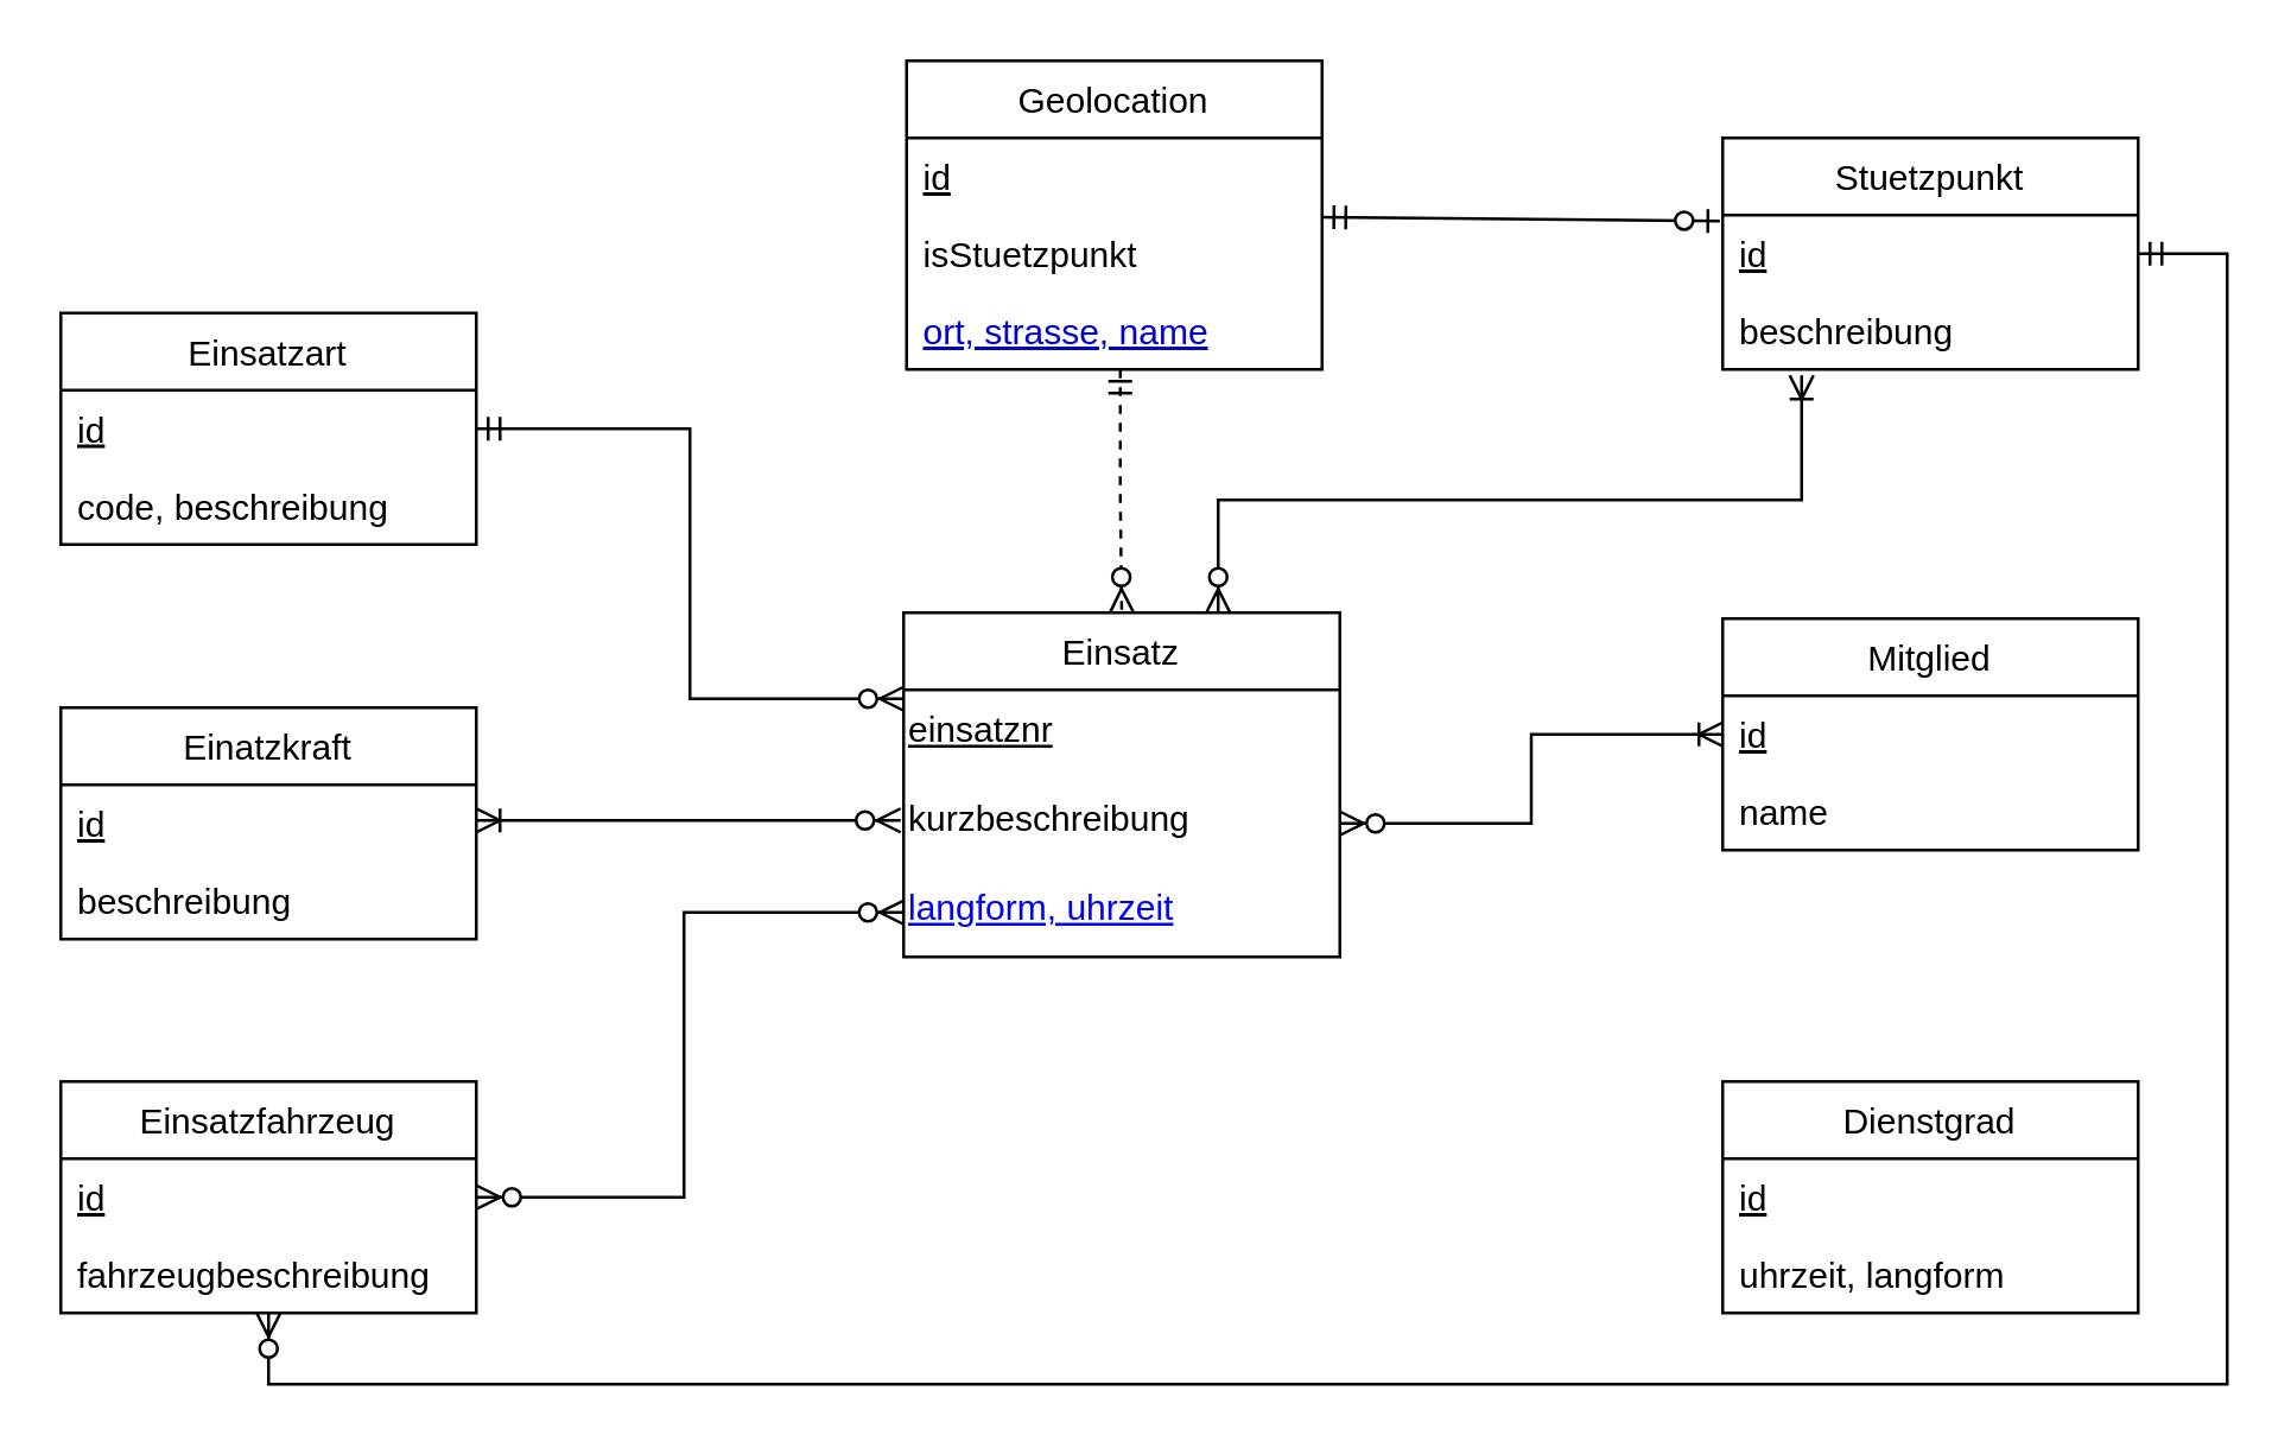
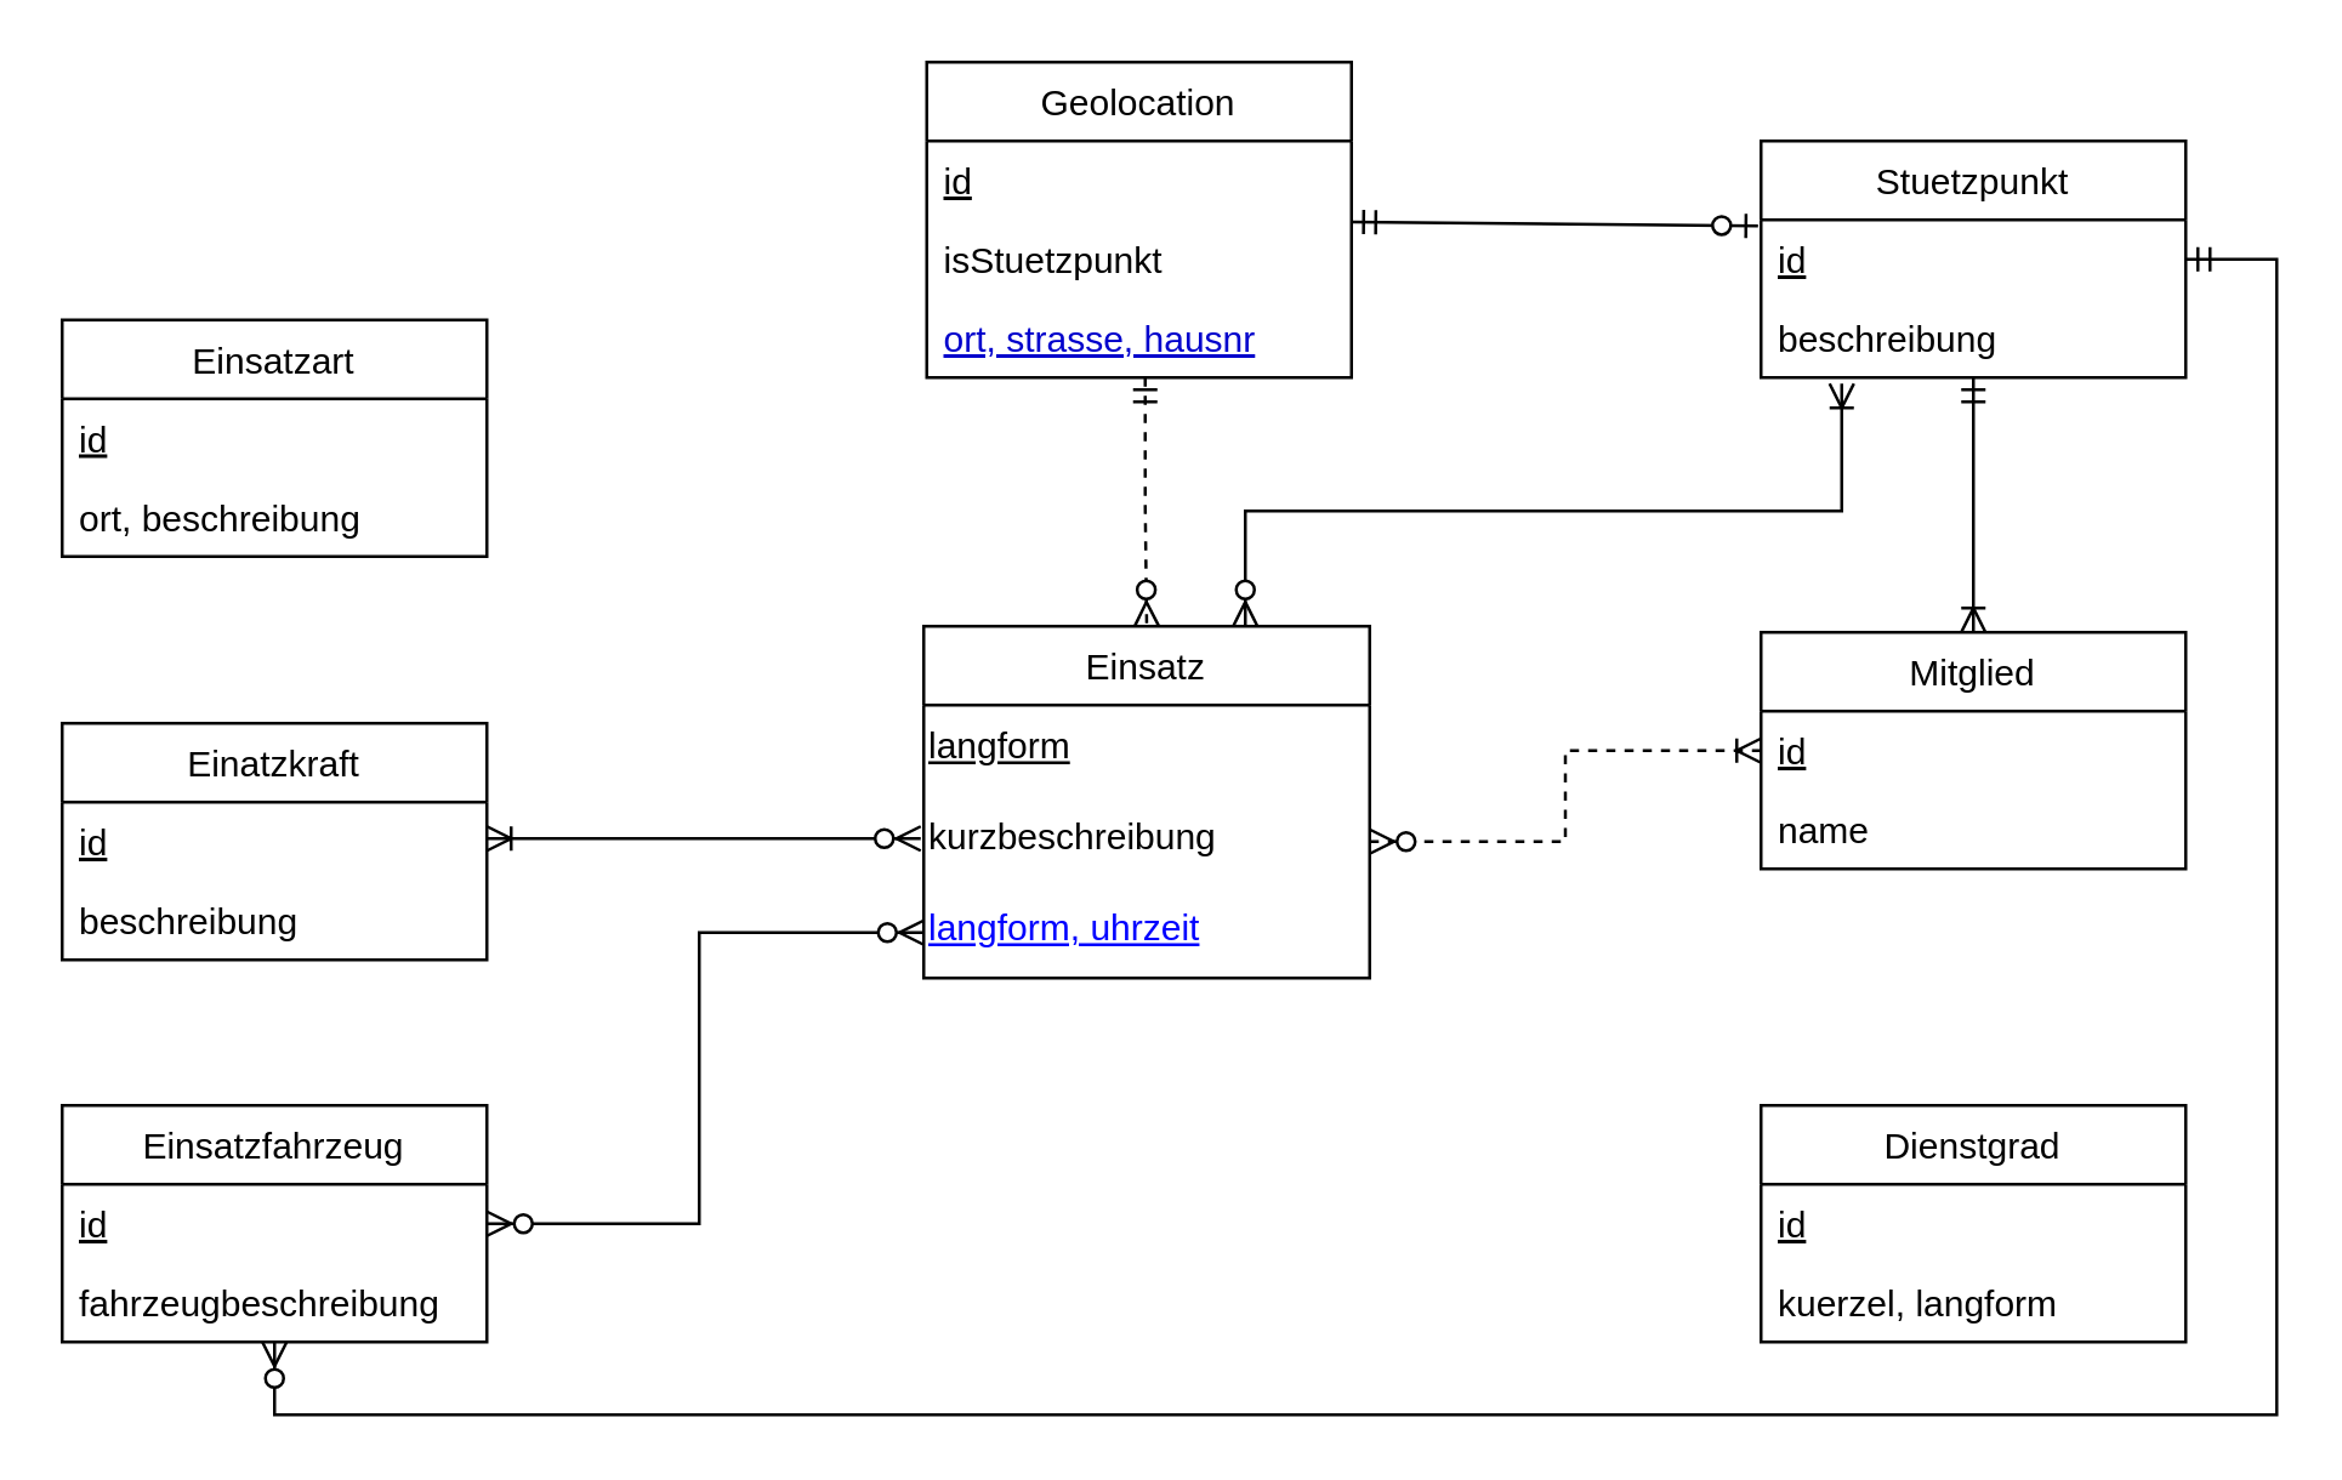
  <mxCell id="0" />
  <mxCell id="1" parent="0" />
  <mxCell id="2" style="edgeStyle=orthogonalEdgeStyle;rounded=0;orthogonalLoop=1;jettySize=auto;html=1;entryX=0;entryY=0.5;entryDx=0;entryDy=0;startArrow=ERzeroToMany;startFill=1;endArrow=ERzeroToMany;endFill=1;" parent="1" source="4" edge="1"><mxGeometry relative="1" as="geometry"><Array as="points"><mxPoint x="230" y="403" /><mxPoint x="230" y="307" /></Array><mxPoint x="304" y="307" as="targetPoint" /></mxGeometry></mxCell>
  <mxCell id="3" style="edgeStyle=orthogonalEdgeStyle;rounded=0;orthogonalLoop=1;jettySize=auto;html=1;entryX=1;entryY=0.5;entryDx=0;entryDy=0;endArrow=ERmandOne;endFill=0;startArrow=ERzeroToMany;startFill=1;" parent="1" source="4" target="8" edge="1"><mxGeometry relative="1" as="geometry"><Array as="points"><mxPoint x="90" y="466" /><mxPoint x="750" y="466" /><mxPoint x="750" y="85" /></Array></mxGeometry></mxCell>
  <mxCell id="4" value="Einsatzfahrzeug" style="swimlane;fontStyle=0;childLayout=stackLayout;horizontal=1;startSize=26;fillColor=none;horizontalStack=0;resizeParent=1;resizeParentMax=0;resizeLast=0;collapsible=1;marginBottom=0;" parent="1" vertex="1"><mxGeometry x="20" y="364" width="140" height="78" as="geometry" /></mxCell>
  <mxCell id="5" value="id" style="text;strokeColor=none;fillColor=none;align=left;verticalAlign=top;spacingLeft=4;spacingRight=4;overflow=hidden;rotatable=0;points=[[0,0.5],[1,0.5]];portConstraint=eastwest;fontStyle=4" parent="4" vertex="1"><mxGeometry y="26" width="140" height="26" as="geometry" /></mxCell>
  <mxCell id="6" value="fahrzeugbeschreibung" style="text;strokeColor=none;fillColor=none;align=left;verticalAlign=top;spacingLeft=4;spacingRight=4;overflow=hidden;rotatable=0;points=[[0,0.5],[1,0.5]];portConstraint=eastwest;" parent="4" vertex="1"><mxGeometry y="52" width="140" height="26" as="geometry" /></mxCell>
  <mxCell id="7" value="Stuetzpunkt" style="swimlane;fontStyle=0;childLayout=stackLayout;horizontal=1;startSize=26;fillColor=none;horizontalStack=0;resizeParent=1;resizeParentMax=0;resizeLast=0;collapsible=1;marginBottom=0;" parent="1" vertex="1"><mxGeometry x="580" y="46" width="140" height="78" as="geometry" /></mxCell>
  <mxCell id="8" value="id" style="text;strokeColor=none;fillColor=none;align=left;verticalAlign=top;spacingLeft=4;spacingRight=4;overflow=hidden;rotatable=0;points=[[0,0.5],[1,0.5]];portConstraint=eastwest;fontStyle=4" parent="7" vertex="1"><mxGeometry y="26" width="140" height="26" as="geometry" /></mxCell>
  <mxCell id="9" value="beschreibung" style="text;strokeColor=none;fillColor=none;align=left;verticalAlign=top;spacingLeft=4;spacingRight=4;overflow=hidden;rotatable=0;points=[[0,0.5],[1,0.5]];portConstraint=eastwest;" parent="7" vertex="1"><mxGeometry y="52" width="140" height="26" as="geometry" /></mxCell>
  <mxCell id="10" value="Einsatz" style="swimlane;fontStyle=0;childLayout=stackLayout;horizontal=1;startSize=26;fillColor=none;horizontalStack=0;resizeParent=1;resizeParentMax=0;resizeLast=0;collapsible=1;marginBottom=0;" parent="1" vertex="1"><mxGeometry x="304" y="206" width="147" height="116" as="geometry" /></mxCell>
- <mxCell id="11" value="&lt;u&gt;einsatznr&lt;/u&gt;" style="text;html=1;" parent="10" vertex="1"><mxGeometry y="26" width="147" height="30" as="geometry" /></mxCell>
+ <mxCell id="11" value="&lt;u&gt;langform&lt;/u&gt;" style="text;html=1;" parent="10" vertex="1"><mxGeometry y="26" width="147" height="30" as="geometry" /></mxCell>
  <mxCell id="12" value="kurzbeschreibung" style="text;html=1;" parent="10" vertex="1"><mxGeometry y="56" width="147" height="30" as="geometry" /></mxCell>
  <mxCell id="13" value="&lt;font color=&quot;#0000FF&quot;&gt;&lt;u&gt;langform, uhrzeit&lt;/u&gt;&lt;/font&gt;" style="text;html=1;" parent="10" vertex="1"><mxGeometry y="86" width="147" height="30" as="geometry" /></mxCell>
  <mxCell id="14" style="edgeStyle=orthogonalEdgeStyle;rounded=0;orthogonalLoop=1;jettySize=auto;html=1;endArrow=ERzeroToMany;endFill=1;startArrow=ERmandOne;startFill=0;entryX=0.5;entryY=0;entryDx=0;entryDy=0;dashed=1;" parent="1" source="16" target="10" edge="1"><mxGeometry relative="1" as="geometry"><Array as="points"><mxPoint x="377" y="166" /><mxPoint x="377" y="166" /></Array><mxPoint x="377" y="196" as="targetPoint" /></mxGeometry></mxCell>
  <mxCell id="15" style="rounded=0;orthogonalLoop=1;jettySize=auto;html=1;entryX=-0.007;entryY=0.077;entryDx=0;entryDy=0;entryPerimeter=0;startArrow=ERmandOne;startFill=0;endArrow=ERzeroToOne;endFill=1;" parent="1" source="16" target="8" edge="1"><mxGeometry relative="1" as="geometry" /></mxCell>
  <mxCell id="16" value="Geolocation" style="swimlane;fontStyle=0;childLayout=stackLayout;horizontal=1;startSize=26;fillColor=none;horizontalStack=0;resizeParent=1;resizeParentMax=0;resizeLast=0;collapsible=1;marginBottom=0;" parent="1" vertex="1"><mxGeometry x="305" y="20" width="140" height="104" as="geometry" /></mxCell>
  <mxCell id="17" value="id&#10;" style="text;strokeColor=none;fillColor=none;align=left;verticalAlign=top;spacingLeft=4;spacingRight=4;overflow=hidden;rotatable=0;points=[[0,0.5],[1,0.5]];portConstraint=eastwest;fontStyle=4" parent="16" vertex="1"><mxGeometry y="26" width="140" height="26" as="geometry" /></mxCell>
  <mxCell id="18" value="isStuetzpunkt" style="text;strokeColor=none;fillColor=none;align=left;verticalAlign=top;spacingLeft=4;spacingRight=4;overflow=hidden;rotatable=0;points=[[0,0.5],[1,0.5]];portConstraint=eastwest;fontStyle=0" parent="16" vertex="1"><mxGeometry y="52" width="140" height="26" as="geometry" /></mxCell>
- <mxCell id="19" value="ort, strasse, name" style="text;strokeColor=none;fillColor=none;align=left;verticalAlign=top;spacingLeft=4;spacingRight=4;overflow=hidden;rotatable=0;points=[[0,0.5],[1,0.5]];portConstraint=eastwest;fontColor=#0000CC;fontStyle=4" parent="16" vertex="1"><mxGeometry y="78" width="140" height="26" as="geometry" /></mxCell>
+ <mxCell id="19" value="ort, strasse, hausnr" style="text;strokeColor=none;fillColor=none;align=left;verticalAlign=top;spacingLeft=4;spacingRight=4;overflow=hidden;rotatable=0;points=[[0,0.5],[1,0.5]];portConstraint=eastwest;fontColor=#0000CC;fontStyle=4" parent="16" vertex="1"><mxGeometry y="78" width="140" height="26" as="geometry" /></mxCell>
  <mxCell id="20" style="edgeStyle=orthogonalEdgeStyle;rounded=0;orthogonalLoop=1;jettySize=auto;html=1;startArrow=ERoneToMany;startFill=0;endArrow=ERzeroToMany;endFill=1;" parent="1" source="21" edge="1"><mxGeometry relative="1" as="geometry"><mxPoint x="303" y="276" as="targetPoint" /><Array as="points"><mxPoint x="303" y="276" /></Array></mxGeometry></mxCell>
  <mxCell id="21" value="Einatzkraft" style="swimlane;fontStyle=0;childLayout=stackLayout;horizontal=1;startSize=26;fillColor=none;horizontalStack=0;resizeParent=1;resizeParentMax=0;resizeLast=0;collapsible=1;marginBottom=0;" parent="1" vertex="1"><mxGeometry x="20" y="238" width="140" height="78" as="geometry" /></mxCell>
  <mxCell id="22" value="id" style="text;strokeColor=none;fillColor=none;align=left;verticalAlign=top;spacingLeft=4;spacingRight=4;overflow=hidden;rotatable=0;points=[[0,0.5],[1,0.5]];portConstraint=eastwest;fontStyle=4" parent="21" vertex="1"><mxGeometry y="26" width="140" height="26" as="geometry" /></mxCell>
  <mxCell id="23" value="beschreibung" style="text;strokeColor=none;fillColor=none;align=left;verticalAlign=top;spacingLeft=4;spacingRight=4;overflow=hidden;rotatable=0;points=[[0,0.5],[1,0.5]];portConstraint=eastwest;" parent="21" vertex="1"><mxGeometry y="52" width="140" height="26" as="geometry" /></mxCell>
- <mxCell id="24" style="edgeStyle=orthogonalEdgeStyle;rounded=0;orthogonalLoop=1;jettySize=auto;html=1;entryX=0;entryY=0.25;entryDx=0;entryDy=0;startArrow=ERmandOne;startFill=0;endArrow=ERzeroToMany;endFill=1;" parent="1" source="25" target="10" edge="1"><mxGeometry relative="1" as="geometry" /></mxCell>
  <mxCell id="25" value="Einsatzart" style="swimlane;fontStyle=0;childLayout=stackLayout;horizontal=1;startSize=26;fillColor=none;horizontalStack=0;resizeParent=1;resizeParentMax=0;resizeLast=0;collapsible=1;marginBottom=0;" parent="1" vertex="1"><mxGeometry x="20" y="105" width="140" height="78" as="geometry" /></mxCell>
  <mxCell id="26" value="id" style="text;strokeColor=none;fillColor=none;align=left;verticalAlign=top;spacingLeft=4;spacingRight=4;overflow=hidden;rotatable=0;points=[[0,0.5],[1,0.5]];portConstraint=eastwest;fontStyle=4" parent="25" vertex="1"><mxGeometry y="26" width="140" height="26" as="geometry" /></mxCell>
- <mxCell id="27" value="code, beschreibung" style="text;strokeColor=none;fillColor=none;align=left;verticalAlign=top;spacingLeft=4;spacingRight=4;overflow=hidden;rotatable=0;points=[[0,0.5],[1,0.5]];portConstraint=eastwest;" parent="25" vertex="1"><mxGeometry y="52" width="140" height="26" as="geometry" /></mxCell>
- <mxCell id="29" style="edgeStyle=orthogonalEdgeStyle;rounded=0;orthogonalLoop=1;jettySize=auto;html=1;entryX=1;entryY=0.5;entryDx=0;entryDy=0;startArrow=ERoneToMany;startFill=0;endArrow=ERzeroToMany;endFill=1;" parent="1" source="30" target="12" edge="1"><mxGeometry relative="1" as="geometry" /></mxCell>
+ <mxCell id="27" value="ort, beschreibung" style="text;strokeColor=none;fillColor=none;align=left;verticalAlign=top;spacingLeft=4;spacingRight=4;overflow=hidden;rotatable=0;points=[[0,0.5],[1,0.5]];portConstraint=eastwest;" parent="25" vertex="1"><mxGeometry y="52" width="140" height="26" as="geometry" /></mxCell>
+ <mxCell id="28" style="edgeStyle=orthogonalEdgeStyle;rounded=0;orthogonalLoop=1;jettySize=auto;html=1;entryX=0.5;entryY=1;entryDx=0;entryDy=0;endArrow=ERmandOne;endFill=0;startArrow=ERoneToMany;startFill=0;" parent="1" source="30" target="7" edge="1"><mxGeometry relative="1" as="geometry" /></mxCell>
+ <mxCell id="29" style="edgeStyle=orthogonalEdgeStyle;rounded=0;orthogonalLoop=1;jettySize=auto;html=1;entryX=1;entryY=0.5;entryDx=0;entryDy=0;startArrow=ERoneToMany;startFill=0;endArrow=ERzeroToMany;endFill=1;dashed=1;" parent="1" source="30" target="12" edge="1"><mxGeometry relative="1" as="geometry" /></mxCell>
  <mxCell id="30" value="Mitglied" style="swimlane;fontStyle=0;childLayout=stackLayout;horizontal=1;startSize=26;fillColor=none;horizontalStack=0;resizeParent=1;resizeParentMax=0;resizeLast=0;collapsible=1;marginBottom=0;" parent="1" vertex="1"><mxGeometry x="580" y="208" width="140" height="78" as="geometry" /></mxCell>
  <mxCell id="31" value="id" style="text;strokeColor=none;fillColor=none;align=left;verticalAlign=top;spacingLeft=4;spacingRight=4;overflow=hidden;rotatable=0;points=[[0,0.5],[1,0.5]];portConstraint=eastwest;fontStyle=4" parent="30" vertex="1"><mxGeometry y="26" width="140" height="26" as="geometry" /></mxCell>
  <mxCell id="32" value="name" style="text;strokeColor=none;fillColor=none;align=left;verticalAlign=top;spacingLeft=4;spacingRight=4;overflow=hidden;rotatable=0;points=[[0,0.5],[1,0.5]];portConstraint=eastwest;" parent="30" vertex="1"><mxGeometry y="52" width="140" height="26" as="geometry" /></mxCell>
  <mxCell id="33" value="Dienstgrad" style="swimlane;fontStyle=0;childLayout=stackLayout;horizontal=1;startSize=26;fillColor=none;horizontalStack=0;resizeParent=1;resizeParentMax=0;resizeLast=0;collapsible=1;marginBottom=0;" parent="1" vertex="1"><mxGeometry x="580" y="364" width="140" height="78" as="geometry" /></mxCell>
  <mxCell id="34" value="id" style="text;strokeColor=none;fillColor=none;align=left;verticalAlign=top;spacingLeft=4;spacingRight=4;overflow=hidden;rotatable=0;points=[[0,0.5],[1,0.5]];portConstraint=eastwest;fontStyle=4" parent="33" vertex="1"><mxGeometry y="26" width="140" height="26" as="geometry" /></mxCell>
- <mxCell id="35" value="uhrzeit, langform" style="text;strokeColor=none;fillColor=none;align=left;verticalAlign=top;spacingLeft=4;spacingRight=4;overflow=hidden;rotatable=0;points=[[0,0.5],[1,0.5]];portConstraint=eastwest;" parent="33" vertex="1"><mxGeometry y="52" width="140" height="26" as="geometry" /></mxCell>
+ <mxCell id="35" value="kuerzel, langform" style="text;strokeColor=none;fillColor=none;align=left;verticalAlign=top;spacingLeft=4;spacingRight=4;overflow=hidden;rotatable=0;points=[[0,0.5],[1,0.5]];portConstraint=eastwest;" parent="33" vertex="1"><mxGeometry y="52" width="140" height="26" as="geometry" /></mxCell>
  <mxCell id="36" style="edgeStyle=orthogonalEdgeStyle;rounded=0;orthogonalLoop=1;jettySize=auto;html=1;startArrow=ERoneToMany;startFill=0;endArrow=ERzeroToMany;endFill=1;exitX=0.19;exitY=1.077;exitDx=0;exitDy=0;exitPerimeter=0;" parent="1" source="9" edge="1"><mxGeometry relative="1" as="geometry"><mxPoint x="607" y="136" as="sourcePoint" /><Array as="points"><mxPoint x="607" y="168" /><mxPoint x="410" y="168" /></Array><mxPoint x="410" y="206" as="targetPoint" /></mxGeometry></mxCell>
